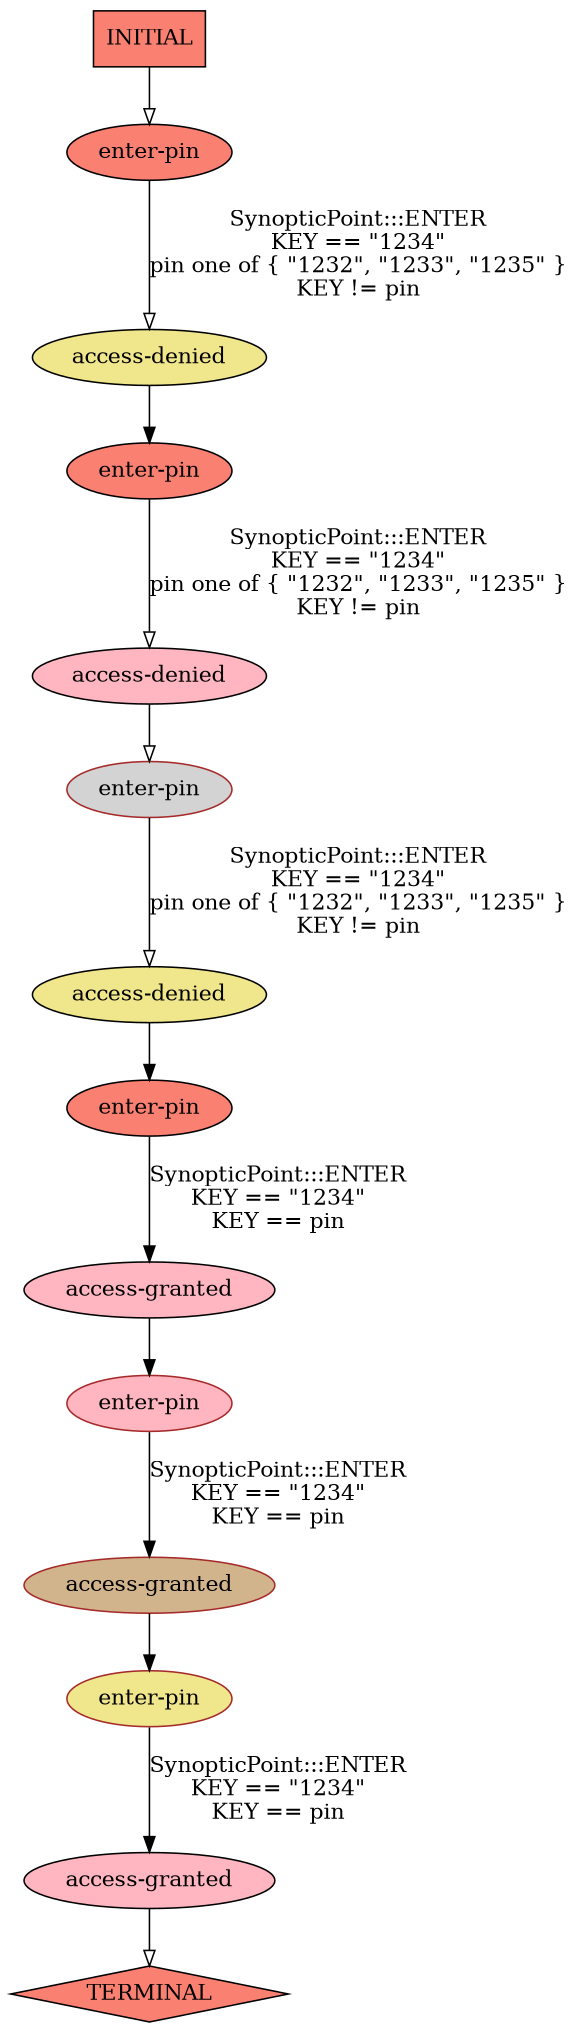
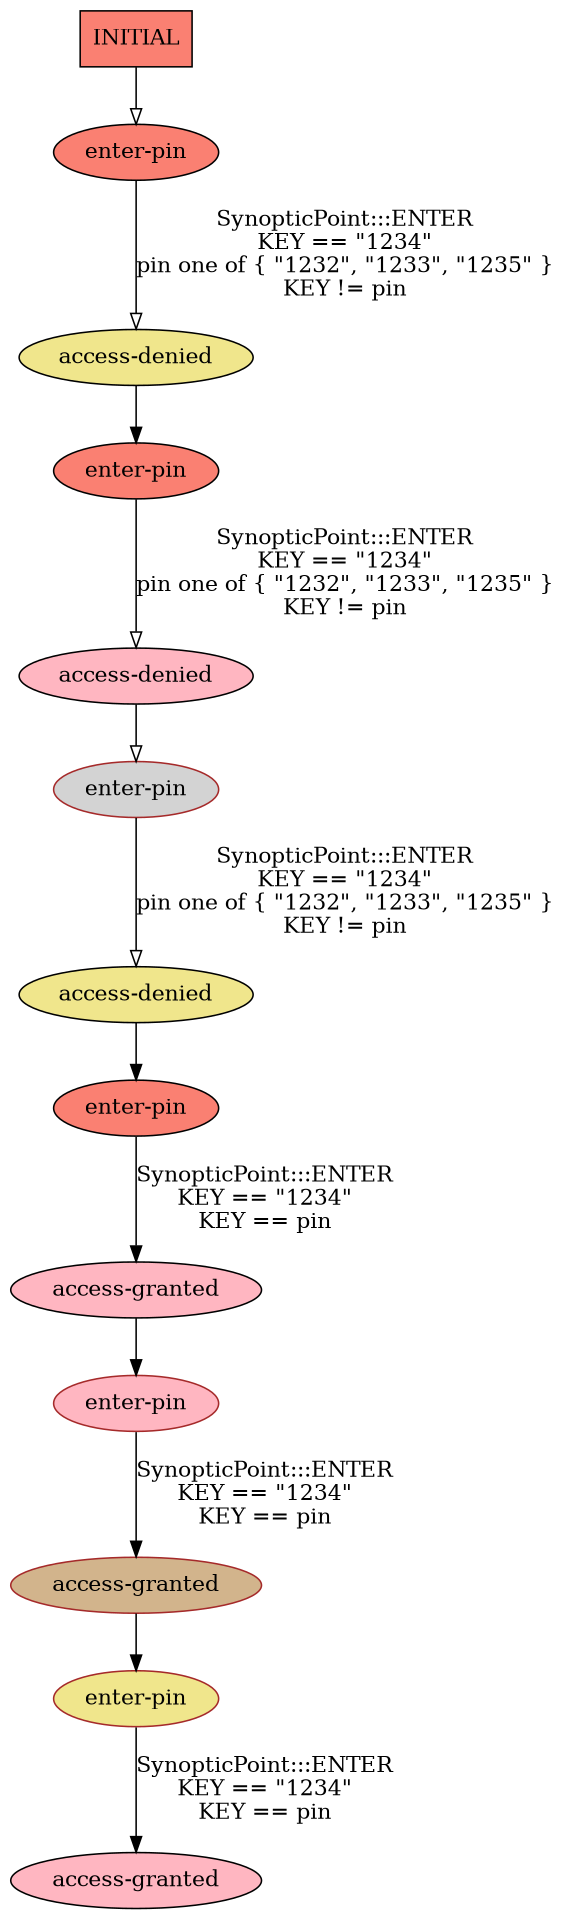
  digraph {
    node [style=filled fillcolor=salmon color=black]
    edge [arrowhead=normal]
    n1 [label="access-denied" fillcolor=khaki]
    n2 [label="enter-pin"]
    n3 [label="access-denied" fillcolor=lightpink]
    n4 [label="enter-pin" fillcolor=lightgrey color=brown]
    n5 [label="access-denied" fillcolor=khaki]
    n6 [label="enter-pin"]
    n7 [label="access-granted" fillcolor=lightpink]
    n8 [label="enter-pin" fillcolor=lightpink color=brown]
    n9 [label="access-granted" fillcolor=tan color=brown]
    n10 [label="enter-pin" fillcolor=khaki color=brown]
    n11 [label="access-granted" fillcolor=lightpink]
-   n12 [label=TERMINAL shape=diamond]
    n13 [label="enter-pin"]
    n14 [label=INITIAL shape=box]
    n1 -> n2
    n2 -> n3 [label="SynopticPoint:::ENTER\nKEY == \"1234\"\npin one of { \"1232\", \"1233\", \"1235\" }\nKEY != pin\n" arrowhead=onormal]
    n3 -> n4 [arrowhead=onormal]
    n4 -> n5 [label="SynopticPoint:::ENTER\nKEY == \"1234\"\npin one of { \"1232\", \"1233\", \"1235\" }\nKEY != pin\n" arrowhead=onormal]
    n5 -> n6
    n6 -> n7 [label="SynopticPoint:::ENTER\nKEY == \"1234\"\nKEY == pin\n"]
    n7 -> n8
    n8 -> n9 [label="SynopticPoint:::ENTER\nKEY == \"1234\"\nKEY == pin\n"]
    n9 -> n10
    n10 -> n11 [label="SynopticPoint:::ENTER\nKEY == \"1234\"\nKEY == pin\n"]
-   n11 -> n12 [arrowhead=onormal]
    n13 -> n1 [label="SynopticPoint:::ENTER\nKEY == \"1234\"\npin one of { \"1232\", \"1233\", \"1235\" }\nKEY != pin\n" arrowhead=onormal]
    n14 -> n13 [arrowhead=onormal]
  }
